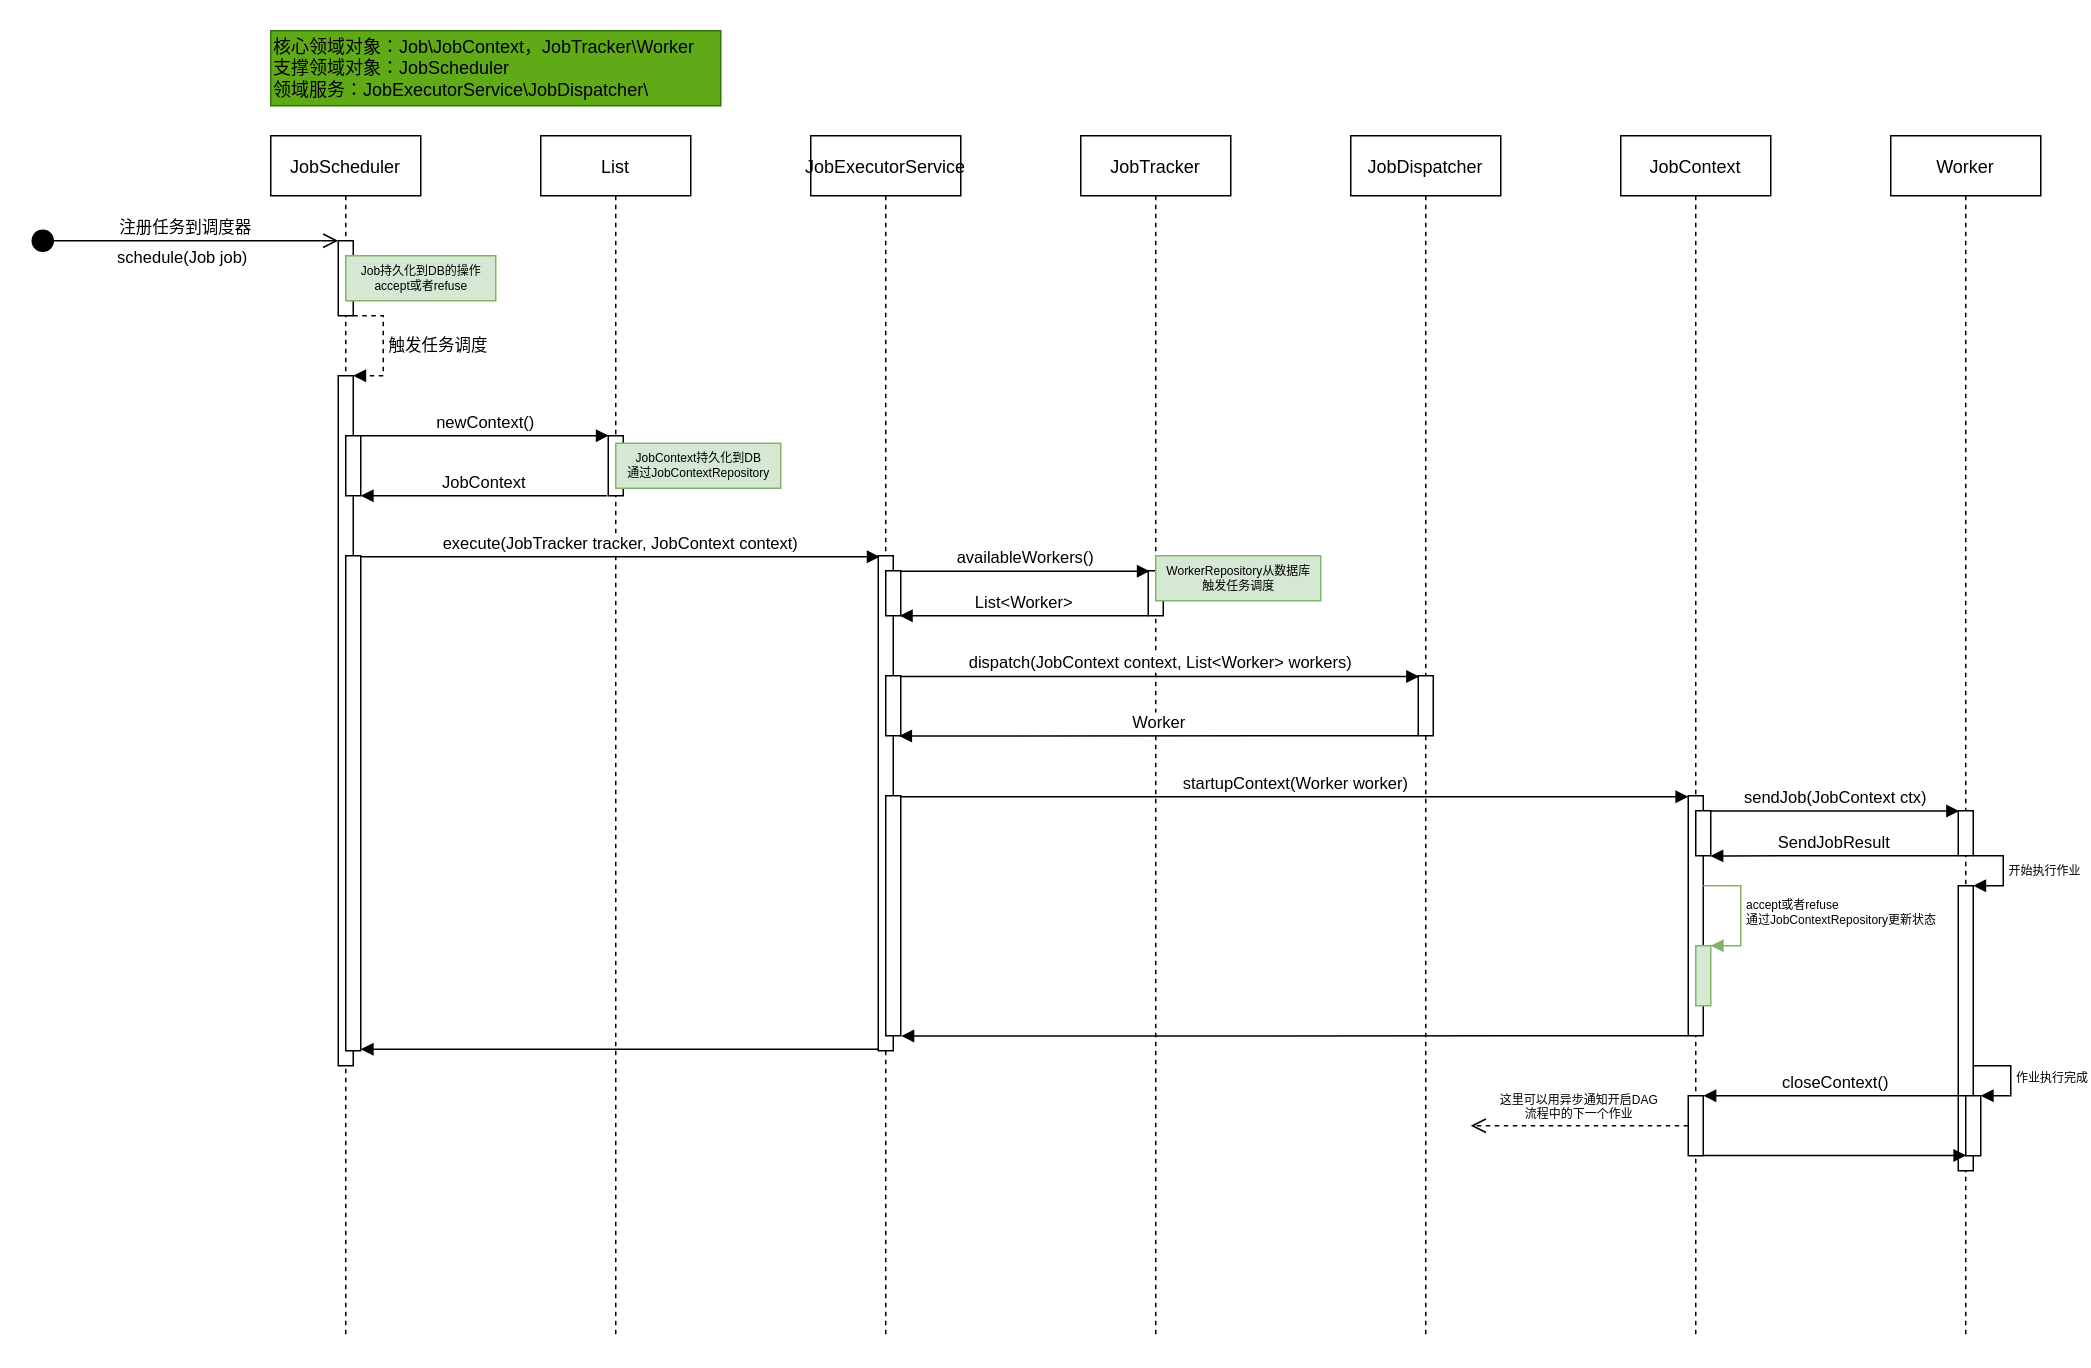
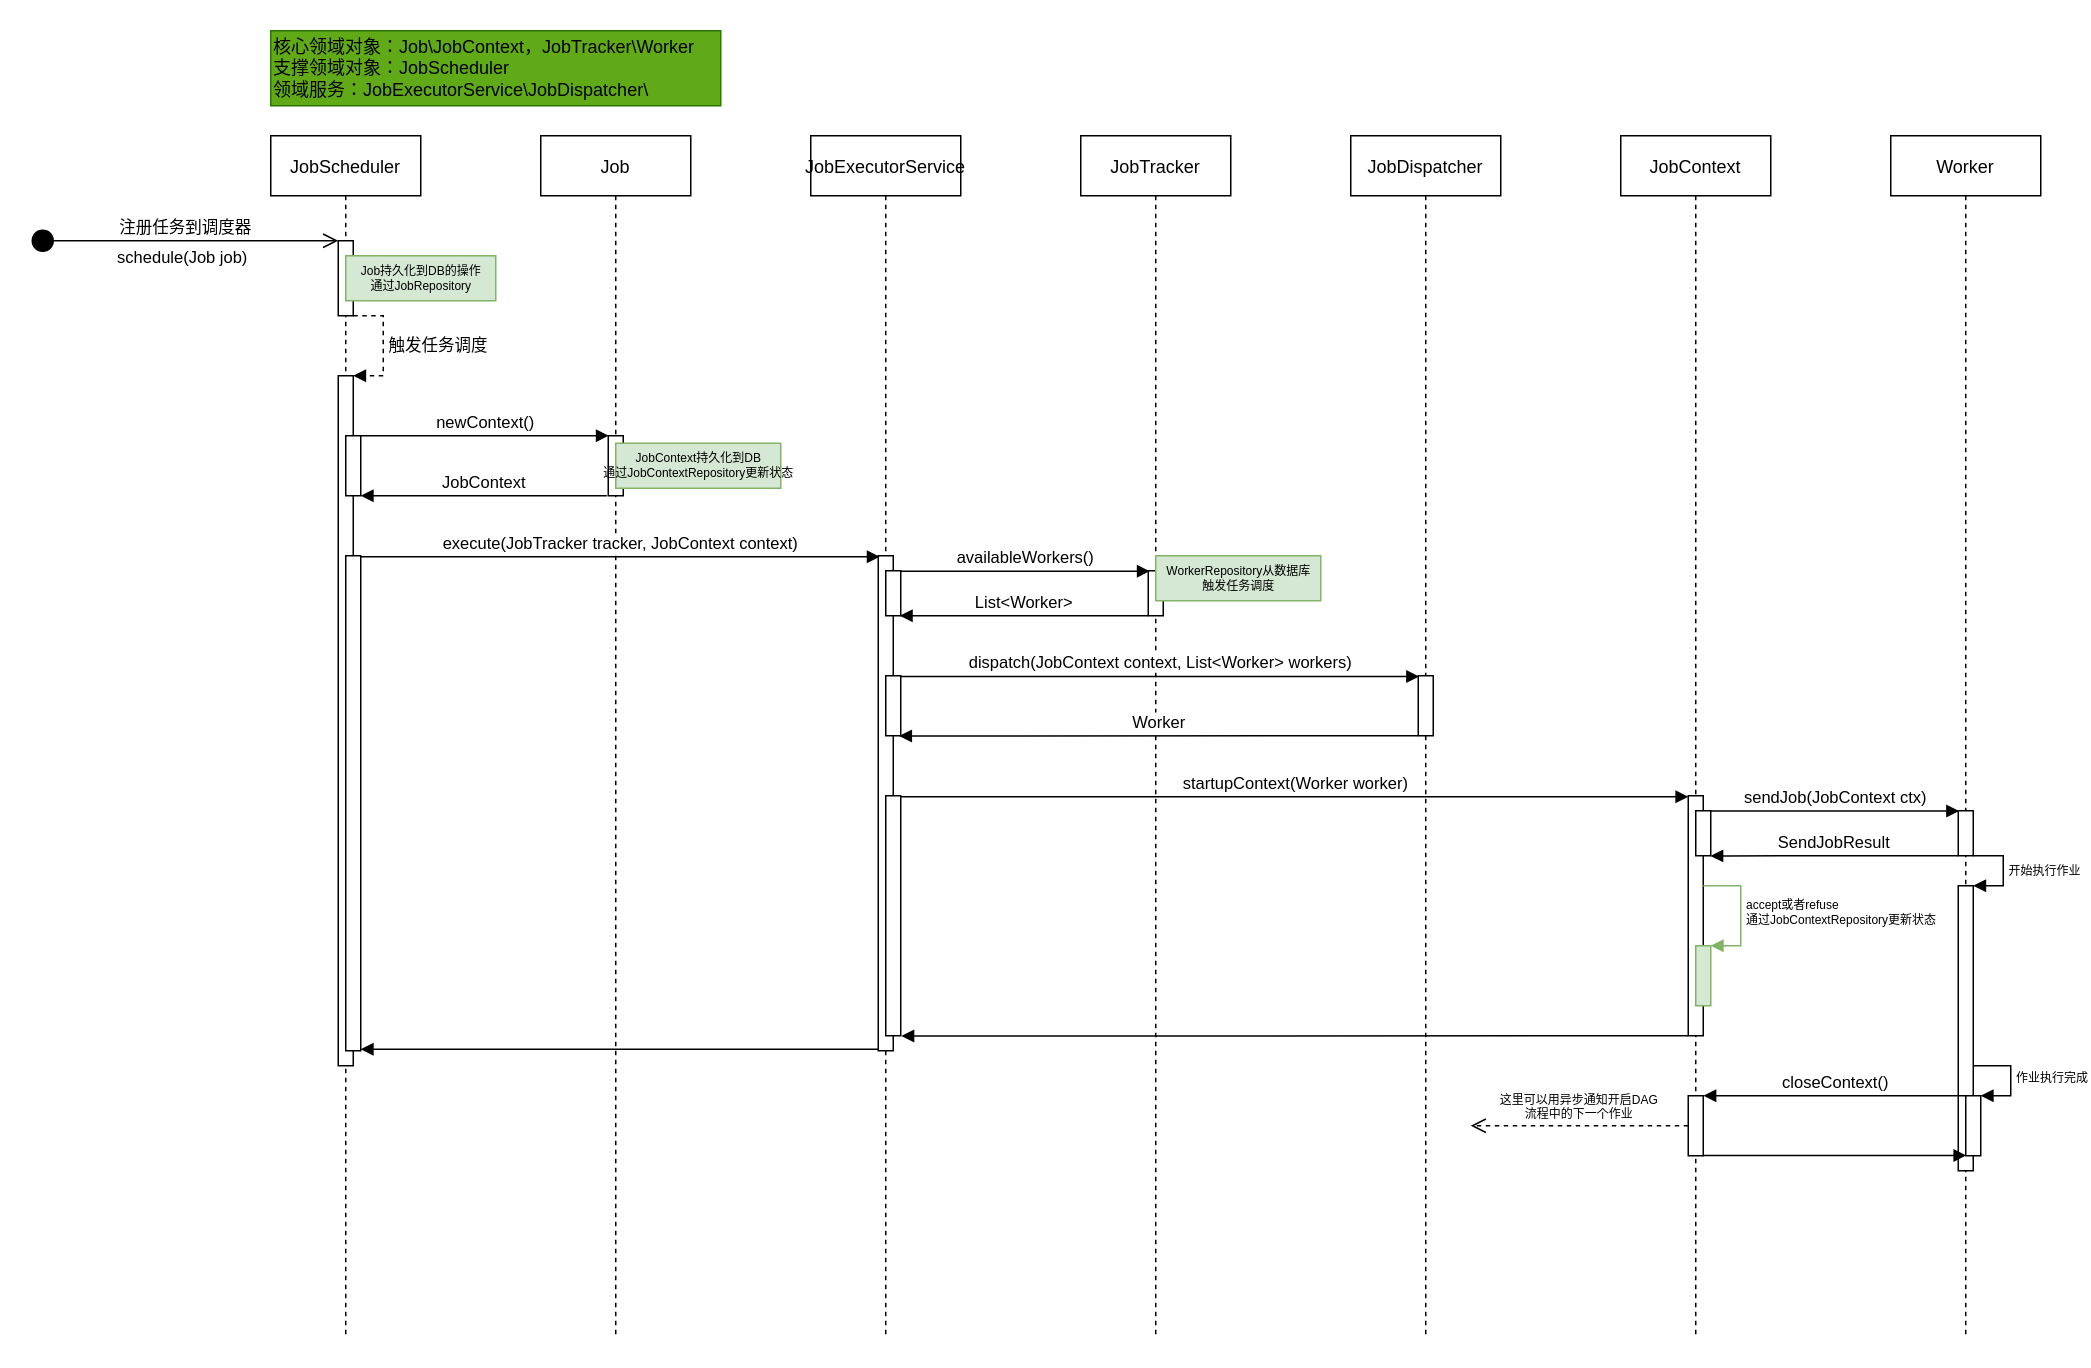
  <mxCell id="0" />
  <mxCell id="1" parent="0" />
  <mxCell id="2" value="JobContext" style="shape=umlLifeline;perimeter=lifelinePerimeter;container=1;collapsible=0;recursiveResize=0;rounded=0;shadow=0;strokeWidth=1;" parent="1" vertex="1"><mxGeometry x="1080" y="90" width="100" height="800" as="geometry" /></mxCell>
  <mxCell id="3" value="" style="html=1;points=[];perimeter=orthogonalPerimeter;" parent="1" vertex="1"><mxGeometry x="1125" y="530" width="10" height="160" as="geometry" /></mxCell>
  <mxCell id="4" value="JobExecutorService" style="shape=umlLifeline;perimeter=lifelinePerimeter;container=1;collapsible=0;recursiveResize=0;rounded=0;shadow=0;strokeWidth=1;" parent="1" vertex="1"><mxGeometry x="540" y="90" width="100" height="800" as="geometry" /></mxCell>
  <mxCell id="5" value="" style="html=1;points=[];perimeter=orthogonalPerimeter;" parent="4" vertex="1"><mxGeometry x="45" y="280" width="10" height="330" as="geometry" /></mxCell>
  <mxCell id="6" value="" style="html=1;points=[];perimeter=orthogonalPerimeter;" parent="4" vertex="1"><mxGeometry x="50" y="290" width="10" height="30" as="geometry" /></mxCell>
  <mxCell id="7" value="" style="html=1;points=[];perimeter=orthogonalPerimeter;" parent="4" vertex="1"><mxGeometry x="50" y="360" width="10" height="40" as="geometry" /></mxCell>
  <mxCell id="8" value="JobTracker" style="shape=umlLifeline;perimeter=lifelinePerimeter;container=1;collapsible=0;recursiveResize=0;rounded=0;shadow=0;strokeWidth=1;" parent="1" vertex="1"><mxGeometry x="720" y="90" width="100" height="800" as="geometry" /></mxCell>
  <mxCell id="9" value="JobDispatcher" style="shape=umlLifeline;perimeter=lifelinePerimeter;container=1;collapsible=0;recursiveResize=0;rounded=0;shadow=0;strokeWidth=1;" parent="1" vertex="1"><mxGeometry x="900" y="90" width="100" height="800" as="geometry" /></mxCell>
  <mxCell id="10" value="" style="html=1;points=[];perimeter=orthogonalPerimeter;" parent="9" vertex="1"><mxGeometry x="45" y="360" width="10" height="40" as="geometry" /></mxCell>
  <mxCell id="11" value="Worker" style="shape=umlLifeline;perimeter=lifelinePerimeter;container=1;collapsible=0;recursiveResize=0;rounded=0;shadow=0;strokeWidth=1;" parent="1" vertex="1"><mxGeometry x="1260" y="90" width="100" height="800" as="geometry" /></mxCell>
  <mxCell id="12" value="" style="html=1;points=[];perimeter=orthogonalPerimeter;fontSize=8;" parent="11" vertex="1"><mxGeometry x="45" y="500" width="10" height="190" as="geometry" /></mxCell>
  <mxCell id="13" value="" style="html=1;points=[];perimeter=orthogonalPerimeter;fontSize=8;" parent="11" vertex="1"><mxGeometry x="50" y="640" width="10" height="40" as="geometry" /></mxCell>
  <mxCell id="14" value="作业执行完成" style="edgeStyle=orthogonalEdgeStyle;html=1;align=left;spacingLeft=2;endArrow=block;rounded=0;entryX=1;entryY=0;fontSize=8;" parent="11" target="13" edge="1"><mxGeometry relative="1" as="geometry"><mxPoint x="55" y="620" as="sourcePoint" /><Array as="points"><mxPoint x="80" y="620" /></Array></mxGeometry></mxCell>
  <mxCell id="15" value="注册任务到调度器" style="html=1;verticalAlign=bottom;startArrow=circle;startFill=1;endArrow=open;startSize=6;endSize=8;" parent="1" target="18" edge="1"><mxGeometry width="80" relative="1" as="geometry"><mxPoint x="20" y="160" as="sourcePoint" /><mxPoint x="200" y="160" as="targetPoint" /></mxGeometry></mxCell>
  <mxCell id="16" value="schedule(Job job)" style="edgeLabel;html=1;align=center;verticalAlign=middle;resizable=0;points=[];" parent="15" vertex="1" connectable="0"><mxGeometry x="0.385" y="-1" relative="1" as="geometry"><mxPoint x="-41.94" y="9" as="offset" /></mxGeometry></mxCell>
  <mxCell id="17" value="JobScheduler" style="shape=umlLifeline;perimeter=lifelinePerimeter;container=1;collapsible=0;recursiveResize=0;rounded=0;shadow=0;strokeWidth=1;" parent="1" vertex="1"><mxGeometry x="180" y="90" width="100" height="800" as="geometry" /></mxCell>
  <mxCell id="18" value="" style="points=[];perimeter=orthogonalPerimeter;rounded=0;shadow=0;strokeWidth=1;" parent="17" vertex="1"><mxGeometry x="45" y="70" width="10" height="50" as="geometry" /></mxCell>
  <mxCell id="19" value="" style="html=1;points=[];perimeter=orthogonalPerimeter;" parent="17" vertex="1"><mxGeometry x="45" y="160" width="10" height="460" as="geometry" /></mxCell>
  <mxCell id="20" value="触发任务调度" style="edgeStyle=orthogonalEdgeStyle;html=1;align=left;spacingLeft=2;endArrow=block;rounded=0;entryX=1;entryY=0;dashed=1;" parent="17" source="18" target="19" edge="1"><mxGeometry relative="1" as="geometry"><mxPoint x="60" y="120" as="sourcePoint" /><Array as="points"><mxPoint x="75" y="120" /><mxPoint x="75" y="160" /></Array></mxGeometry></mxCell>
  <mxCell id="21" value="" style="html=1;points=[];perimeter=orthogonalPerimeter;" parent="17" vertex="1"><mxGeometry x="50" y="200" width="10" height="40" as="geometry" /></mxCell>
- <mxCell id="22" value="List" style="shape=umlLifeline;perimeter=lifelinePerimeter;container=1;collapsible=0;recursiveResize=0;rounded=0;shadow=0;strokeWidth=1;" parent="1" vertex="1"><mxGeometry x="360" y="90" width="100" height="800" as="geometry" /></mxCell>
+ <mxCell id="22" value="Job" style="shape=umlLifeline;perimeter=lifelinePerimeter;container=1;collapsible=0;recursiveResize=0;rounded=0;shadow=0;strokeWidth=1;" parent="1" vertex="1"><mxGeometry x="360" y="90" width="100" height="800" as="geometry" /></mxCell>
  <mxCell id="23" value="" style="html=1;points=[];perimeter=orthogonalPerimeter;" parent="22" vertex="1"><mxGeometry x="45" y="200" width="10" height="40" as="geometry" /></mxCell>
  <mxCell id="24" value="newContext()" style="html=1;verticalAlign=bottom;endArrow=block;entryX=0.033;entryY=-0.001;entryDx=0;entryDy=0;entryPerimeter=0;" parent="1" source="21" target="23" edge="1"><mxGeometry width="80" relative="1" as="geometry"><mxPoint x="240" y="290" as="sourcePoint" /><mxPoint x="400.33" y="290" as="targetPoint" /></mxGeometry></mxCell>
  <mxCell id="25" value="JobContext" style="html=1;verticalAlign=bottom;endArrow=block;exitX=-0.094;exitY=1;exitDx=0;exitDy=0;exitPerimeter=0;" parent="1" source="23" target="21" edge="1"><mxGeometry width="80" relative="1" as="geometry"><mxPoint x="410.33" y="330" as="sourcePoint" /><mxPoint x="250" y="330" as="targetPoint" /></mxGeometry></mxCell>
  <mxCell id="26" value="" style="html=1;points=[];perimeter=orthogonalPerimeter;" parent="1" vertex="1"><mxGeometry x="230" y="370" width="10" height="330" as="geometry" /></mxCell>
  <mxCell id="27" value="execute(JobTracker tracker, JobContext context)" style="html=1;verticalAlign=bottom;endArrow=block;entryX=0.095;entryY=0.002;entryDx=0;entryDy=0;entryPerimeter=0;" parent="1" source="26" target="5" edge="1"><mxGeometry width="80" relative="1" as="geometry"><mxPoint x="250" y="370.04" as="sourcePoint" /><mxPoint x="415.33" y="370" as="targetPoint" /></mxGeometry></mxCell>
  <mxCell id="28" value="" style="html=1;points=[];perimeter=orthogonalPerimeter;" parent="1" vertex="1"><mxGeometry x="765" y="380" width="10" height="30" as="geometry" /></mxCell>
  <mxCell id="29" value="availableWorkers()" style="html=1;verticalAlign=bottom;endArrow=block;entryX=0.1;entryY=0.01;entryDx=0;entryDy=0;entryPerimeter=0;" parent="1" source="6" target="28" edge="1"><mxGeometry width="80" relative="1" as="geometry"><mxPoint x="590" y="380.04" as="sourcePoint" /><mxPoint x="755.33" y="380" as="targetPoint" /></mxGeometry></mxCell>
  <mxCell id="30" value="List&amp;lt;Worker&amp;gt;" style="html=1;verticalAlign=bottom;endArrow=block;entryX=0.94;entryY=1;entryDx=0;entryDy=0;entryPerimeter=0;" parent="1" source="28" target="6" edge="1"><mxGeometry width="80" relative="1" as="geometry"><mxPoint x="765" y="410" as="sourcePoint" /><mxPoint x="600.94" y="410" as="targetPoint" /></mxGeometry></mxCell>
  <mxCell id="31" value="dispatch(JobContext context, List&amp;lt;Worker&amp;gt; workers)" style="html=1;verticalAlign=bottom;endArrow=block;entryX=0.055;entryY=0.012;entryDx=0;entryDy=0;entryPerimeter=0;" parent="1" source="7" target="10" edge="1"><mxGeometry width="80" relative="1" as="geometry"><mxPoint x="609" y="450" as="sourcePoint" /><mxPoint x="775" y="450" as="targetPoint" /></mxGeometry></mxCell>
  <mxCell id="32" value="Worker" style="html=1;verticalAlign=bottom;endArrow=block;entryX=0.894;entryY=1.004;entryDx=0;entryDy=0;entryPerimeter=0;" parent="1" source="10" target="7" edge="1"><mxGeometry width="80" relative="1" as="geometry"><mxPoint x="775" y="489.58" as="sourcePoint" /><mxPoint x="609.4" y="489.58" as="targetPoint" /></mxGeometry></mxCell>
  <mxCell id="33" value="" style="html=1;points=[];perimeter=orthogonalPerimeter;" parent="1" vertex="1"><mxGeometry x="590" y="530" width="10" height="160" as="geometry" /></mxCell>
  <mxCell id="34" value="startupContext(Worker worker)" style="html=1;verticalAlign=bottom;endArrow=block;entryX=0.002;entryY=0.004;entryDx=0;entryDy=0;entryPerimeter=0;" parent="1" source="33" target="3" edge="1"><mxGeometry width="80" relative="1" as="geometry"><mxPoint x="610" y="530" as="sourcePoint" /><mxPoint x="955.55" y="530" as="targetPoint" /></mxGeometry></mxCell>
- <mxCell id="35" value="Job持久化到DB的操作&lt;br style=&quot;font-size: 8px;&quot;&gt;accept或者refuse" style="text;html=1;align=center;verticalAlign=middle;resizable=0;points=[];autosize=1;fillColor=#d5e8d4;strokeColor=#82b366;fontSize=8;fontColor=#000000;" parent="1" vertex="1"><mxGeometry x="230" y="170" width="100" height="30" as="geometry" /></mxCell>
- <mxCell id="36" value="JobContext持久化到DB&lt;br style=&quot;font-size: 8px;&quot;&gt;通过JobContextRepository" style="text;html=1;align=center;verticalAlign=middle;resizable=0;points=[];autosize=1;fillColor=#d5e8d4;strokeColor=#82b366;fontSize=8;fontColor=#000000;" parent="1" vertex="1"><mxGeometry x="410" y="295" width="110" height="30" as="geometry" /></mxCell>
+ <mxCell id="35" value="Job持久化到DB的操作&lt;br style=&quot;font-size: 8px;&quot;&gt;通过JobRepository" style="text;html=1;align=center;verticalAlign=middle;resizable=0;points=[];autosize=1;fillColor=#d5e8d4;strokeColor=#82b366;fontSize=8;fontColor=#000000;" parent="1" vertex="1"><mxGeometry x="230" y="170" width="100" height="30" as="geometry" /></mxCell>
+ <mxCell id="36" value="JobContext持久化到DB&lt;br style=&quot;font-size: 8px;&quot;&gt;通过JobContextRepository更新状态" style="text;html=1;align=center;verticalAlign=middle;resizable=0;points=[];autosize=1;fillColor=#d5e8d4;strokeColor=#82b366;fontSize=8;fontColor=#000000;" parent="1" vertex="1"><mxGeometry x="410" y="295" width="110" height="30" as="geometry" /></mxCell>
  <mxCell id="37" value="WorkerRepository从数据库&lt;br&gt;触发任务调度" style="text;html=1;align=center;verticalAlign=middle;resizable=0;points=[];autosize=1;fillColor=#d5e8d4;strokeColor=#82b366;fontSize=8;fontColor=#000000;" parent="1" vertex="1"><mxGeometry x="770" y="370" width="110" height="30" as="geometry" /></mxCell>
  <mxCell id="38" value="" style="html=1;points=[];perimeter=orthogonalPerimeter;" parent="1" vertex="1"><mxGeometry x="1130" y="540" width="10" height="30" as="geometry" /></mxCell>
  <mxCell id="39" value="" style="html=1;points=[];perimeter=orthogonalPerimeter;" parent="1" vertex="1"><mxGeometry x="1305" y="540" width="10" height="30" as="geometry" /></mxCell>
  <mxCell id="40" value="sendJob(JobContext ctx)" style="html=1;verticalAlign=bottom;endArrow=block;entryX=0.056;entryY=0.007;entryDx=0;entryDy=0;entryPerimeter=0;" parent="1" source="38" target="39" edge="1"><mxGeometry width="80" relative="1" as="geometry"><mxPoint x="1144" y="540" as="sourcePoint" /><mxPoint x="1310" y="540" as="targetPoint" /></mxGeometry></mxCell>
  <mxCell id="41" value="SendJobResult" style="html=1;verticalAlign=bottom;endArrow=block;entryX=0.978;entryY=1.003;entryDx=0;entryDy=0;entryPerimeter=0;" parent="1" source="39" target="38" edge="1"><mxGeometry width="80" relative="1" as="geometry"><mxPoint x="1305" y="569.43" as="sourcePoint" /><mxPoint x="1139.44" y="569.43" as="targetPoint" /></mxGeometry></mxCell>
  <mxCell id="42" value="" style="html=1;points=[];perimeter=orthogonalPerimeter;fontSize=8;fillColor=#d5e8d4;strokeColor=#82b366;" parent="1" vertex="1"><mxGeometry x="1130" y="630" width="10" height="40" as="geometry" /></mxCell>
  <mxCell id="43" value="accept或者refuse&lt;br&gt;通过JobContextRepository更新状态" style="edgeStyle=orthogonalEdgeStyle;html=1;align=left;spacingLeft=2;endArrow=block;rounded=0;entryX=1;entryY=0;fontSize=8;fillColor=#d5e8d4;strokeColor=#82b366;" parent="1" target="42" edge="1"><mxGeometry relative="1" as="geometry"><mxPoint x="1135" y="590" as="sourcePoint" /><Array as="points"><mxPoint x="1160" y="590" /></Array></mxGeometry></mxCell>
  <mxCell id="44" value="" style="html=1;verticalAlign=bottom;endArrow=block;entryX=1.042;entryY=1.001;entryDx=0;entryDy=0;entryPerimeter=0;" parent="1" source="3" target="33" edge="1"><mxGeometry width="80" relative="1" as="geometry"><mxPoint x="1125.02" y="690" as="sourcePoint" /><mxPoint x="600" y="690" as="targetPoint" /></mxGeometry></mxCell>
  <mxCell id="45" value="" style="html=1;verticalAlign=bottom;endArrow=block;entryX=1;entryY=0.997;entryDx=0;entryDy=0;entryPerimeter=0;" parent="1" source="5" target="26" edge="1"><mxGeometry width="80" relative="1" as="geometry"><mxPoint x="582.98" y="700" as="sourcePoint" /><mxPoint x="250" y="699" as="targetPoint" /></mxGeometry></mxCell>
  <mxCell id="46" value="开始执行作业" style="edgeStyle=orthogonalEdgeStyle;html=1;align=left;spacingLeft=2;endArrow=block;rounded=0;entryX=1;entryY=0;fontSize=8;" parent="1" source="39" target="12" edge="1"><mxGeometry relative="1" as="geometry"><mxPoint x="1310" y="570" as="sourcePoint" /><Array as="points"><mxPoint x="1335" y="570" /><mxPoint x="1335" y="590" /></Array></mxGeometry></mxCell>
  <mxCell id="47" value="" style="html=1;points=[];perimeter=orthogonalPerimeter;fontSize=8;" parent="1" vertex="1"><mxGeometry x="1125" y="730" width="10" height="40" as="geometry" /></mxCell>
  <mxCell id="48" value="closeContext()" style="html=1;verticalAlign=bottom;endArrow=block;entryX=1.013;entryY=0;entryDx=0;entryDy=0;entryPerimeter=0;" parent="1" source="13" target="47" edge="1"><mxGeometry width="80" relative="1" as="geometry"><mxPoint x="1310.22" y="730" as="sourcePoint" /><mxPoint x="1145" y="730.09" as="targetPoint" /></mxGeometry></mxCell>
  <mxCell id="49" value="" style="html=1;verticalAlign=bottom;endArrow=block;entryX=0.038;entryY=0.995;entryDx=0;entryDy=0;entryPerimeter=0;" parent="1" source="47" target="13" edge="1"><mxGeometry width="80" relative="1" as="geometry"><mxPoint x="1135" y="770" as="sourcePoint" /><mxPoint x="1309.87" y="770" as="targetPoint" /></mxGeometry></mxCell>
  <mxCell id="50" value="这里可以用异步通知开启DAG&lt;br&gt;流程中的下一个作业" style="html=1;verticalAlign=bottom;endArrow=open;dashed=1;endSize=8;fontSize=8;" parent="1" source="47" edge="1"><mxGeometry relative="1" as="geometry"><mxPoint x="1110" y="750" as="sourcePoint" /><mxPoint x="980" y="750" as="targetPoint" /></mxGeometry></mxCell>
  <mxCell id="51" value="核心领域对象：Job\JobContext，JobTracker\Worker&lt;br&gt;支撑领域对象：JobScheduler&lt;br&gt;领域服务：JobExecutorService\JobDispatcher\" style="text;html=1;align=left;verticalAlign=middle;resizable=0;points=[];autosize=1;strokeColor=#2D7600;fillColor=#60a917;fontColor=#000000;" vertex="1" parent="1"><mxGeometry x="180" y="20" width="300" height="50" as="geometry" /></mxCell>
